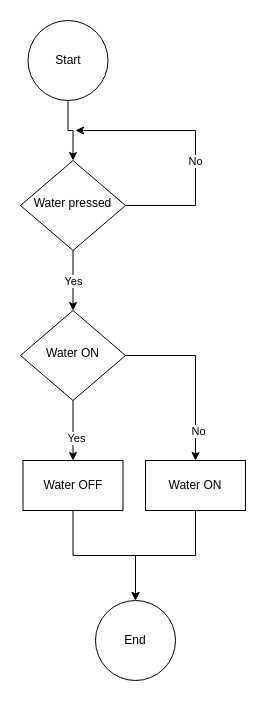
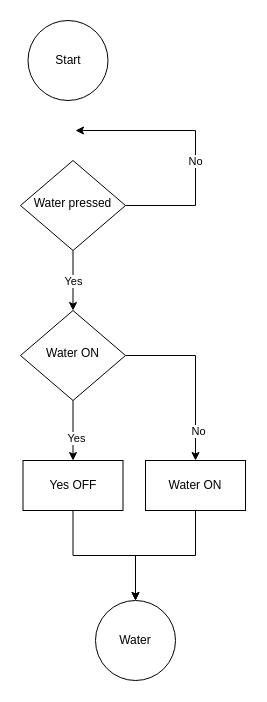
  <mxCell id="0" />
  <mxCell id="1" parent="0" />
  <mxCell id="2" style="edgeStyle=orthogonalEdgeStyle;rounded=0;orthogonalLoop=1;jettySize=auto;html=1;exitX=1;exitY=0.5;exitDx=0;exitDy=0;" edge="1" parent="1" source="6"><mxGeometry relative="1" as="geometry"><mxPoint x="75" y="130" as="targetPoint" /><mxPoint x="125" y="190.01" as="sourcePoint" /><Array as="points"><mxPoint x="195" y="205" /><mxPoint x="195" y="130" /><mxPoint x="75" y="130" /></Array></mxGeometry></mxCell>
  <mxCell id="3" value="No" style="edgeLabel;html=1;align=center;verticalAlign=middle;resizable=0;points=[];" vertex="1" connectable="0" parent="2"><mxGeometry x="0.496" y="1" relative="1" as="geometry"><mxPoint x="52" y="29" as="offset" /></mxGeometry></mxCell>
  <mxCell id="4" value="" style="edgeStyle=orthogonalEdgeStyle;rounded=0;orthogonalLoop=1;jettySize=auto;html=1;" edge="1" parent="1" source="6" target="18"><mxGeometry relative="1" as="geometry" /></mxCell>
  <mxCell id="5" value="Yes" style="edgeLabel;html=1;align=center;verticalAlign=middle;resizable=0;points=[];" vertex="1" connectable="0" parent="4"><mxGeometry x="0.056" relative="1" as="geometry"><mxPoint y="-2" as="offset" /></mxGeometry></mxCell>
  <mxCell id="6" value="Water pressed" style="rhombus;whiteSpace=wrap;html=1;shadow=0;fontFamily=Helvetica;fontSize=12;align=center;strokeWidth=1;spacing=6;spacingTop=-4;" parent="1" vertex="1"><mxGeometry x="20" y="160" width="105" height="90" as="geometry" /></mxCell>
- <mxCell id="7" style="edgeStyle=orthogonalEdgeStyle;rounded=0;orthogonalLoop=1;jettySize=auto;html=1;" edge="1" parent="1" source="8" target="6"><mxGeometry relative="1" as="geometry" /></mxCell>
  <mxCell id="8" value="Start" style="ellipse;whiteSpace=wrap;html=1;aspect=fixed;" vertex="1" parent="1"><mxGeometry x="27.5" y="20" width="80" height="80" as="geometry" /></mxCell>
- <mxCell id="9" value="End" style="ellipse;whiteSpace=wrap;html=1;aspect=fixed;" vertex="1" parent="1"><mxGeometry x="95" y="600" width="80" height="80" as="geometry" /></mxCell>
+ <mxCell id="9" value="Water" style="ellipse;whiteSpace=wrap;html=1;aspect=fixed;" vertex="1" parent="1"><mxGeometry x="95" y="600" width="80" height="80" as="geometry" /></mxCell>
  <mxCell id="10" value="" style="edgeStyle=orthogonalEdgeStyle;rounded=0;orthogonalLoop=1;jettySize=auto;html=1;entryX=0.5;entryY=0;entryDx=0;entryDy=0;exitX=0.5;exitY=1;exitDx=0;exitDy=0;" edge="1" parent="1" source="18" target="13"><mxGeometry relative="1" as="geometry"><mxPoint x="75" y="390" as="sourcePoint" /><mxPoint x="75" y="480" as="targetPoint" /></mxGeometry></mxCell>
  <mxCell id="11" value="Yes" style="edgeLabel;html=1;align=center;verticalAlign=middle;resizable=0;points=[];" vertex="1" connectable="0" parent="10"><mxGeometry x="0.244" y="3" relative="1" as="geometry"><mxPoint as="offset" /></mxGeometry></mxCell>
  <mxCell id="12" value="" style="edgeStyle=orthogonalEdgeStyle;rounded=0;orthogonalLoop=1;jettySize=auto;html=1;" edge="1" parent="1" source="13" target="9"><mxGeometry relative="1" as="geometry" /></mxCell>
- <mxCell id="13" value="Water OFF" style="rounded=0;whiteSpace=wrap;html=1;" vertex="1" parent="1"><mxGeometry x="22.5" y="460" width="100" height="50" as="geometry" /></mxCell>
+ <mxCell id="13" value="Yes OFF" style="rounded=0;whiteSpace=wrap;html=1;" vertex="1" parent="1"><mxGeometry x="22.5" y="460" width="100" height="50" as="geometry" /></mxCell>
  <mxCell id="14" style="edgeStyle=orthogonalEdgeStyle;rounded=0;orthogonalLoop=1;jettySize=auto;html=1;entryX=0.5;entryY=0;entryDx=0;entryDy=0;" edge="1" parent="1" source="15" target="9"><mxGeometry relative="1" as="geometry"><mxPoint x="215" y="560" as="targetPoint" /></mxGeometry></mxCell>
  <mxCell id="15" value="Water ON" style="rounded=0;whiteSpace=wrap;html=1;" vertex="1" parent="1"><mxGeometry x="145" y="460" width="100" height="50" as="geometry" /></mxCell>
  <mxCell id="16" style="edgeStyle=orthogonalEdgeStyle;rounded=0;orthogonalLoop=1;jettySize=auto;html=1;" edge="1" parent="1" source="18" target="15"><mxGeometry relative="1" as="geometry" /></mxCell>
  <mxCell id="17" value="No" style="edgeLabel;html=1;align=center;verticalAlign=middle;resizable=0;points=[];" vertex="1" connectable="0" parent="16"><mxGeometry x="0.655" y="2" relative="1" as="geometry"><mxPoint as="offset" /></mxGeometry></mxCell>
  <mxCell id="18" value="Water ON" style="rhombus;whiteSpace=wrap;html=1;shadow=0;fontFamily=Helvetica;fontSize=12;align=center;strokeWidth=1;spacing=6;spacingTop=-4;" vertex="1" parent="1"><mxGeometry x="20" y="310" width="105" height="90" as="geometry" /></mxCell>
